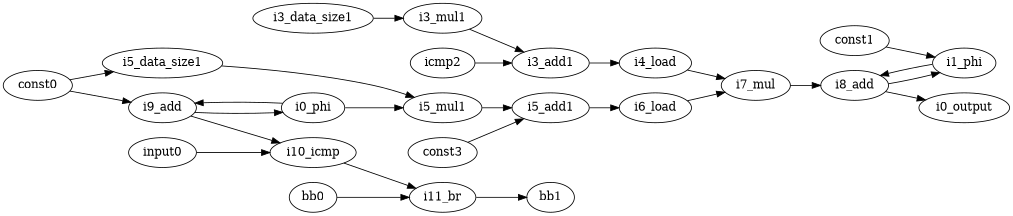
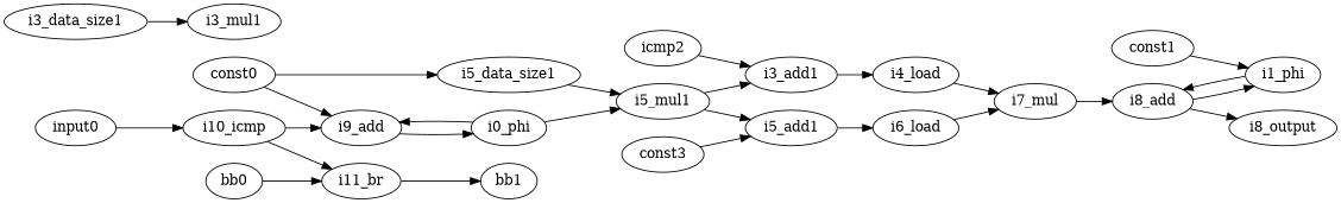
  digraph {
    rankdir=LR
    node [opcode=const]
    edge [operand=any2input]
    const0 [constVal=1]
    i9_add [opcode=add]
    i5_data_size1 [constVal=4]
    i0_phi [opcode=phi]
    i5_mul1 [opcode=mul]
    i10_icmp [opcode=icmp]
    i3_mul1 [opcode=mul]
    i3_add1 [opcode=add]
    i5_add1 [opcode=add]
    const1 [constVal=0]
    i1_phi [opcode=phi]
    i8_add [opcode=add]
-   i8_output [opcode=output label=i0_output]
+   i8_output [opcode=output]
    n14 [constVal=4 label=icmp2]
    i4_load [opcode=load]
    i3_data_size1 [constVal=4]
    i7_mul [opcode=mul]
    const3 [constVal=36]
    i6_load [opcode=load]
    i11_br [opcode=br]
    input0 [opcode=input]
    bb1 [opcode=input]
    bb0 [opcode=input]
    const0 -> i9_add
    const0 -> i5_data_size1 [operand=LHS]
    i9_add -> i0_phi [operand=RHS]
-   i9_add -> i10_icmp [operand=LHS]
+   i10_icmp -> i9_add [operand=LHS]
    i5_data_size1 -> i5_mul1
    i0_phi -> i9_add
    i0_phi -> i5_mul1
    i5_mul1 -> i5_add1
    i10_icmp -> i11_br [operand=branch_cond]
-   i3_mul1 -> i3_add1
+   i5_mul1 -> i3_add1
    i3_add1 -> i4_load [operand=addr]
    i5_add1 -> i6_load [operand=addr]
    const1 -> i1_phi [operand=LHS]
    i1_phi -> i8_add
    i8_add -> i1_phi [operand=RHS]
    i8_add -> i8_output [operand=""]
    n14 -> i3_add1
    i4_load -> i7_mul
    i3_data_size1 -> i3_mul1
    i7_mul -> i8_add
    const3 -> i5_add1
    i6_load -> i7_mul
    i11_br -> bb1 [operand=branch_false]
    input0 -> i10_icmp [operand=RHS]
    bb0 -> i11_br [operand=branch_true]
  }
